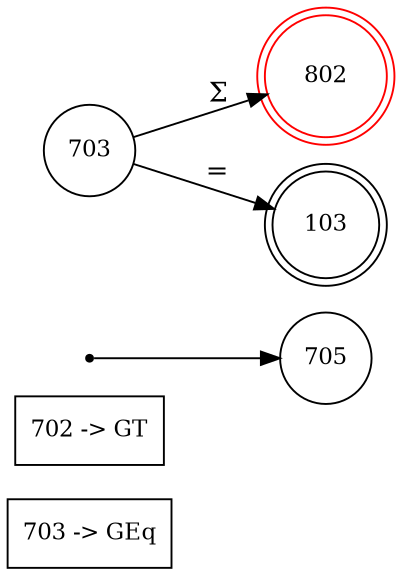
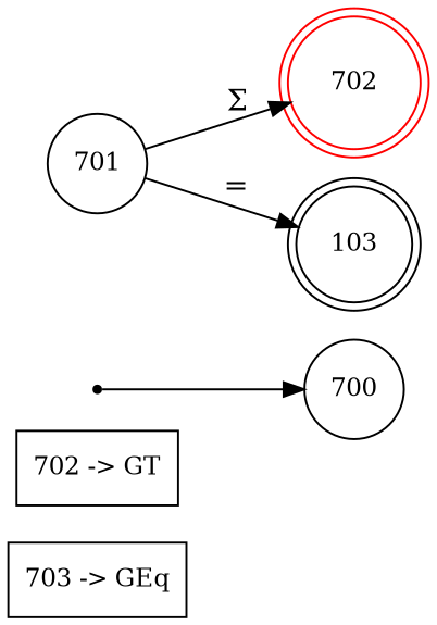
  digraph {
    rankdir=LR
    node [fontsize=12 shape=rectangle color=black]
    n1 [label="703 -> GEq" color=""]
    n2 [label="702 -> GT" color=""]
-   n3 [label=705 shape=circle]
-   n4 [label=703 shape=circle]
-   n5 [color=red label=802 shape=doublecircle]
+   n3 [label=700 shape=circle]
+   n4 [label=701 shape=circle]
+   n5 [color=red label=702 shape=doublecircle]
    n6 [label=103 shape=doublecircle]
    n7 [label=703 shape=point]
    n4 -> n5 [label="Σ"]
    n4 -> n6 [label="="]
    n7 -> n3
  }
